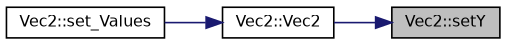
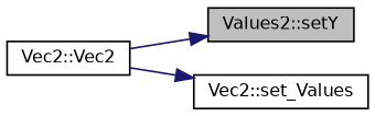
  digraph {
    rankdir=RL
    node [color=black fillcolor=white fontname=Helvetica fontsize=10 shape=record style=filled]
    edge [color=midnightblue dir=back fontname=Helvetica fontsize=10 labelfontname=Helvetica labelfontsize=10 style=solid]
-   n1 [fillcolor=grey75 fontcolor=black height=0.2 label="Vec2::setY" width=0.4]
+   n1 [fillcolor=grey75 fontcolor=black height=0.2 label="Values2::setY" width=0.4]
    n2 [height=0.2 label="Vec2::Vec2" width=0.4]
    n3 [height=0.2 label="Vec2::set_Values" width=0.4]
    n1 -> n2
-   n2 -> n3
+   n3 -> n2
  }
